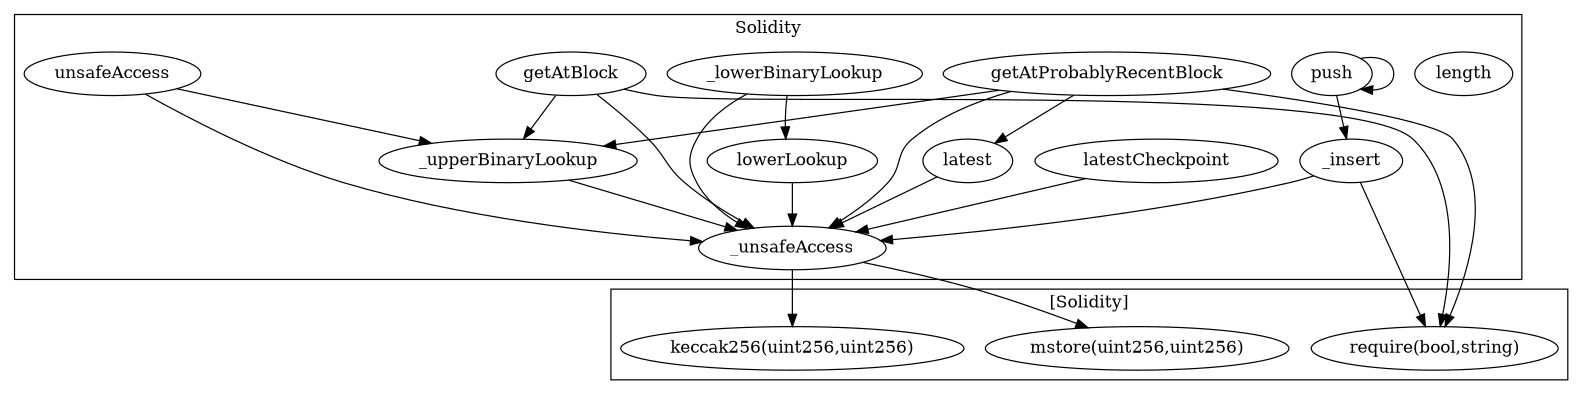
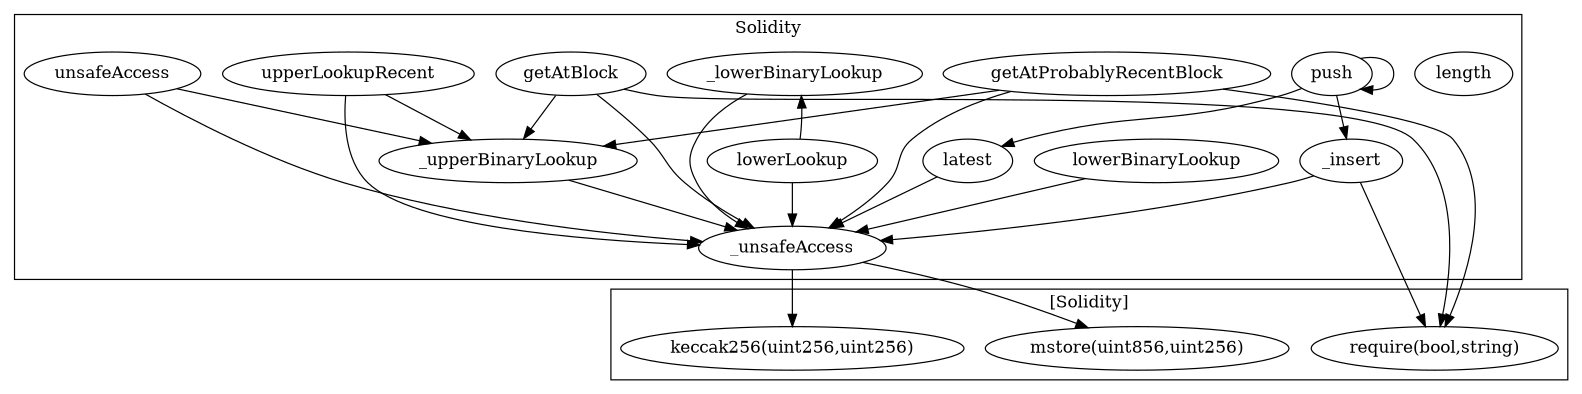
  strict digraph {
    n1 [label=length]
    n2 [label=_lowerBinaryLookup]
    n3 [label=_unsafeAccess]
    n4 [label=unsafeAccess]
    n5 [label=_upperBinaryLookup]
    n6 [label=_insert]
    n7 [label=latest]
    n8 [label=lowerLookup]
    n9 [label=getAtBlock]
    n10 [label=getAtProbablyRecentBlock]
-   n11 [label=latestCheckpoint]
+   n11 [label=lowerBinaryLookup]
+   n12 [label=upperLookupRecent]
    n13 [label=push]
    "require(bool,string)"
-   "mstore(uint256,uint256)"
+   "mstore(uint256,uint256)" [label="mstore(uint856,uint256)"]
    "keccak256(uint256,uint256)"
    subgraph cluster_1 {
      label=Solidity
      n1
      n2
      n3
      n4
      n5
      n6
      n7
      n8
      n9
      n10
      n11
+     n12
      n13
    }
    subgraph cluster_2 {
      label="[Solidity]"
      "require(bool,string)"
      "mstore(uint256,uint256)"
      "keccak256(uint256,uint256)"
    }
    n2 -> n3
    n3 -> "mstore(uint256,uint256)"
    n3 -> "keccak256(uint256,uint256)"
    n4 -> n3
    n4 -> n5
    n5 -> n3
    n6 -> n3
    n6 -> "require(bool,string)"
    n7 -> n3
-   n2 -> n8
+   n8 -> n2
    n8 -> n3
    n9 -> n3
    n9 -> n5
    n9 -> "require(bool,string)"
    n10 -> n3
    n10 -> n5
    n10 -> "require(bool,string)"
    n11 -> n3
+   n12 -> n3
+   n12 -> n5
    n13 -> n6
-   n10 -> n7
+   n13 -> n7
    n13 -> n13
  }
